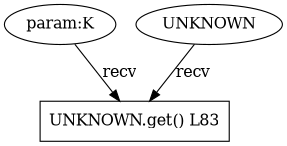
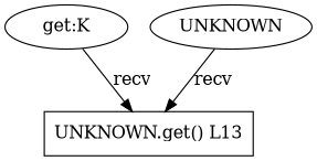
  digraph {
    node [shape=ellipse]
    edge [style=solid]
-   n1 [label="param:K"]
-   n2 [label="UNKNOWN.get() L83" shape=box]
+   n1 [label="get:K"]
+   n2 [label="UNKNOWN.get() L13" shape=box]
    n3 [label=UNKNOWN]
    n1 -> n2 [label=recv]
    n3 -> n2 [label=recv]
  }
